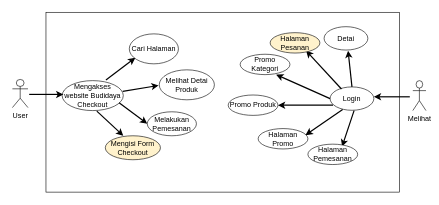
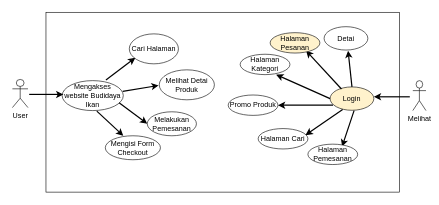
  <mxCell id="0" />
  <mxCell id="1" parent="0" />
  <mxCell id="2" value="" style="rounded=0;whiteSpace=wrap;html=1;fillColor=none;" vertex="1" parent="1"><mxGeometry x="76" y="20" width="590" height="300" as="geometry" /></mxCell>
- <mxCell id="3" value="Mengakses website Budidaya Checkout" style="ellipse;whiteSpace=wrap;html=1;" vertex="1" parent="1"><mxGeometry x="103" y="134" width="102" height="50" as="geometry" /></mxCell>
+ <mxCell id="3" value="Mengakses website Budidaya Ikan" style="ellipse;whiteSpace=wrap;html=1;" vertex="1" parent="1"><mxGeometry x="103" y="134" width="102" height="50" as="geometry" /></mxCell>
  <mxCell id="4" value="" style="endArrow=classic;html=1;rounded=0;strokeWidth=2;" edge="1" parent="1"><mxGeometry width="50" height="50" relative="1" as="geometry"><mxPoint x="48" y="157" as="sourcePoint" /><mxPoint x="105" y="157" as="targetPoint" /></mxGeometry></mxCell>
  <mxCell id="5" value="" style="endArrow=classic;html=1;rounded=0;strokeWidth=2;exitX=0.716;exitY=-0.02;exitDx=0;exitDy=0;exitPerimeter=0;" edge="1" parent="1" source="3"><mxGeometry width="50" height="50" relative="1" as="geometry"><mxPoint x="183" y="126" as="sourcePoint" /><mxPoint x="225" y="96" as="targetPoint" /></mxGeometry></mxCell>
  <mxCell id="6" value="Cari Halaman" style="ellipse;whiteSpace=wrap;html=1;" vertex="1" parent="1"><mxGeometry x="215" y="56" width="82" height="50" as="geometry" /></mxCell>
  <mxCell id="7" value="" style="endArrow=classic;html=1;rounded=0;strokeWidth=2;" edge="1" parent="1"><mxGeometry width="50" height="50" relative="1" as="geometry"><mxPoint x="204" y="152" as="sourcePoint" /><mxPoint x="264" y="142" as="targetPoint" /></mxGeometry></mxCell>
  <mxCell id="8" value="Melihat Detai Produk" style="ellipse;whiteSpace=wrap;html=1;" vertex="1" parent="1"><mxGeometry x="265" y="116" width="92" height="50" as="geometry" /></mxCell>
  <mxCell id="9" value="" style="endArrow=classic;html=1;rounded=0;strokeWidth=2;exitX=0.931;exitY=0.74;exitDx=0;exitDy=0;exitPerimeter=0;" edge="1" parent="1" source="3"><mxGeometry width="50" height="50" relative="1" as="geometry"><mxPoint x="208.396" y="177.18" as="sourcePoint" /><mxPoint x="245" y="206" as="targetPoint" /></mxGeometry></mxCell>
  <mxCell id="10" value="Melakukan Pemesanan" style="ellipse;whiteSpace=wrap;html=1;" vertex="1" parent="1"><mxGeometry x="245" y="186" width="82" height="40" as="geometry" /></mxCell>
  <mxCell id="11" value="" style="endArrow=classic;html=1;rounded=0;strokeWidth=2;exitX=0.567;exitY=1.017;exitDx=0;exitDy=0;exitPerimeter=0;" edge="1" parent="1" source="3"><mxGeometry width="50" height="50" relative="1" as="geometry"><mxPoint x="253" y="276" as="sourcePoint" /><mxPoint x="205" y="226" as="targetPoint" /></mxGeometry></mxCell>
- <mxCell id="12" value="Mengisi Form Checkout" style="ellipse;whiteSpace=wrap;html=1;fillColor=#fff2cc;" vertex="1" parent="1"><mxGeometry x="175" y="226" width="92" height="40" as="geometry" /></mxCell>
+ <mxCell id="12" value="Mengisi Form Checkout" style="ellipse;whiteSpace=wrap;html=1;" vertex="1" parent="1"><mxGeometry x="175" y="226" width="92" height="40" as="geometry" /></mxCell>
  <mxCell id="13" value="User" style="shape=umlActor;html=1;verticalLabelPosition=bottom;verticalAlign=top;align=center;" vertex="1" parent="1"><mxGeometry x="20" y="132" width="26" height="47" as="geometry" /></mxCell>
  <mxCell id="14" value="Melihat" style="shape=umlActor;html=1;verticalLabelPosition=bottom;verticalAlign=top;align=center;" vertex="1" parent="1"><mxGeometry x="688" y="134" width="22" height="50" as="geometry" /></mxCell>
  <mxCell id="15" value="" style="endArrow=classic;html=1;rounded=0;strokeWidth=2;" edge="1" parent="1"><mxGeometry width="50" height="50" relative="1" as="geometry"><mxPoint x="683" y="161" as="sourcePoint" /><mxPoint x="623" y="161" as="targetPoint" /></mxGeometry></mxCell>
- <mxCell id="16" value="Login" style="ellipse;whiteSpace=wrap;html=1;" vertex="1" parent="1"><mxGeometry x="550" y="144.5" width="73" height="39" as="geometry" /></mxCell>
+ <mxCell id="16" value="Login" style="ellipse;whiteSpace=wrap;html=1;fillColor=#fff2cc;" vertex="1" parent="1"><mxGeometry x="550" y="144.5" width="73" height="39" as="geometry" /></mxCell>
  <mxCell id="17" value="" style="endArrow=classic;html=1;rounded=0;strokeWidth=2;exitX=0.5;exitY=0;exitDx=0;exitDy=0;" edge="1" parent="1" source="16"><mxGeometry width="50" height="50" relative="1" as="geometry"><mxPoint x="310" y="284" as="sourcePoint" /><mxPoint x="580" y="84" as="targetPoint" /></mxGeometry></mxCell>
  <mxCell id="18" value="Detai" style="ellipse;whiteSpace=wrap;html=1;" vertex="1" parent="1"><mxGeometry x="540" y="44" width="73" height="39" as="geometry" /></mxCell>
  <mxCell id="19" value="" style="endArrow=classic;html=1;rounded=0;strokeWidth=2;exitX=0.26;exitY=0.09;exitDx=0;exitDy=0;exitPerimeter=0;" edge="1" parent="1" source="16"><mxGeometry width="50" height="50" relative="1" as="geometry"><mxPoint x="310" y="284" as="sourcePoint" /><mxPoint x="510" y="84" as="targetPoint" /></mxGeometry></mxCell>
  <mxCell id="20" value="Halaman Pesanan" style="ellipse;whiteSpace=wrap;html=1;fillColor=#fff2cc;" vertex="1" parent="1"><mxGeometry x="450" y="54" width="83" height="34" as="geometry" /></mxCell>
  <mxCell id="21" value="" style="endArrow=classic;html=1;rounded=0;strokeWidth=2;exitX=0;exitY=0.5;exitDx=0;exitDy=0;" edge="1" parent="1" source="16"><mxGeometry width="50" height="50" relative="1" as="geometry"><mxPoint x="310" y="274" as="sourcePoint" /><mxPoint x="460" y="124" as="targetPoint" /></mxGeometry></mxCell>
- <mxCell id="22" value="Promo Kategori" style="ellipse;whiteSpace=wrap;html=1;" vertex="1" parent="1"><mxGeometry x="400" y="90" width="83" height="34" as="geometry" /></mxCell>
+ <mxCell id="22" value="Halaman Kategori" style="ellipse;whiteSpace=wrap;html=1;" vertex="1" parent="1"><mxGeometry x="400" y="90" width="83" height="34" as="geometry" /></mxCell>
  <mxCell id="23" value="" style="endArrow=classic;html=1;rounded=0;strokeWidth=2;exitX=0.027;exitY=0.782;exitDx=0;exitDy=0;exitPerimeter=0;" edge="1" parent="1"><mxGeometry width="50" height="50" relative="1" as="geometry"><mxPoint x="554.971" y="174.998" as="sourcePoint" /><mxPoint x="463" y="175" as="targetPoint" /></mxGeometry></mxCell>
  <mxCell id="24" value="Promo Produk" style="ellipse;whiteSpace=wrap;html=1;" vertex="1" parent="1"><mxGeometry x="380" y="158" width="83" height="34" as="geometry" /></mxCell>
  <mxCell id="25" value="" style="endArrow=classic;html=1;rounded=0;strokeWidth=2;exitX=0.301;exitY=0.936;exitDx=0;exitDy=0;exitPerimeter=0;" edge="1" parent="1"><mxGeometry width="50" height="50" relative="1" as="geometry"><mxPoint x="570.973" y="182.004" as="sourcePoint" /><mxPoint x="509" y="225" as="targetPoint" /></mxGeometry></mxCell>
- <mxCell id="26" value="Halaman Promo" style="ellipse;whiteSpace=wrap;html=1;" vertex="1" parent="1"><mxGeometry x="430" y="214" width="83" height="34" as="geometry" /></mxCell>
+ <mxCell id="26" value="Halaman Cari" style="ellipse;whiteSpace=wrap;html=1;" vertex="1" parent="1"><mxGeometry x="430" y="214" width="83" height="34" as="geometry" /></mxCell>
  <mxCell id="27" value="" style="endArrow=classic;html=1;rounded=0;strokeWidth=2;" edge="1" parent="1"><mxGeometry width="50" height="50" relative="1" as="geometry"><mxPoint x="590" y="184" as="sourcePoint" /><mxPoint x="570" y="244" as="targetPoint" /></mxGeometry></mxCell>
  <mxCell id="28" value="Halaman Pemesanan" style="ellipse;whiteSpace=wrap;html=1;" vertex="1" parent="1"><mxGeometry x="513" y="240" width="83" height="34" as="geometry" /></mxCell>
